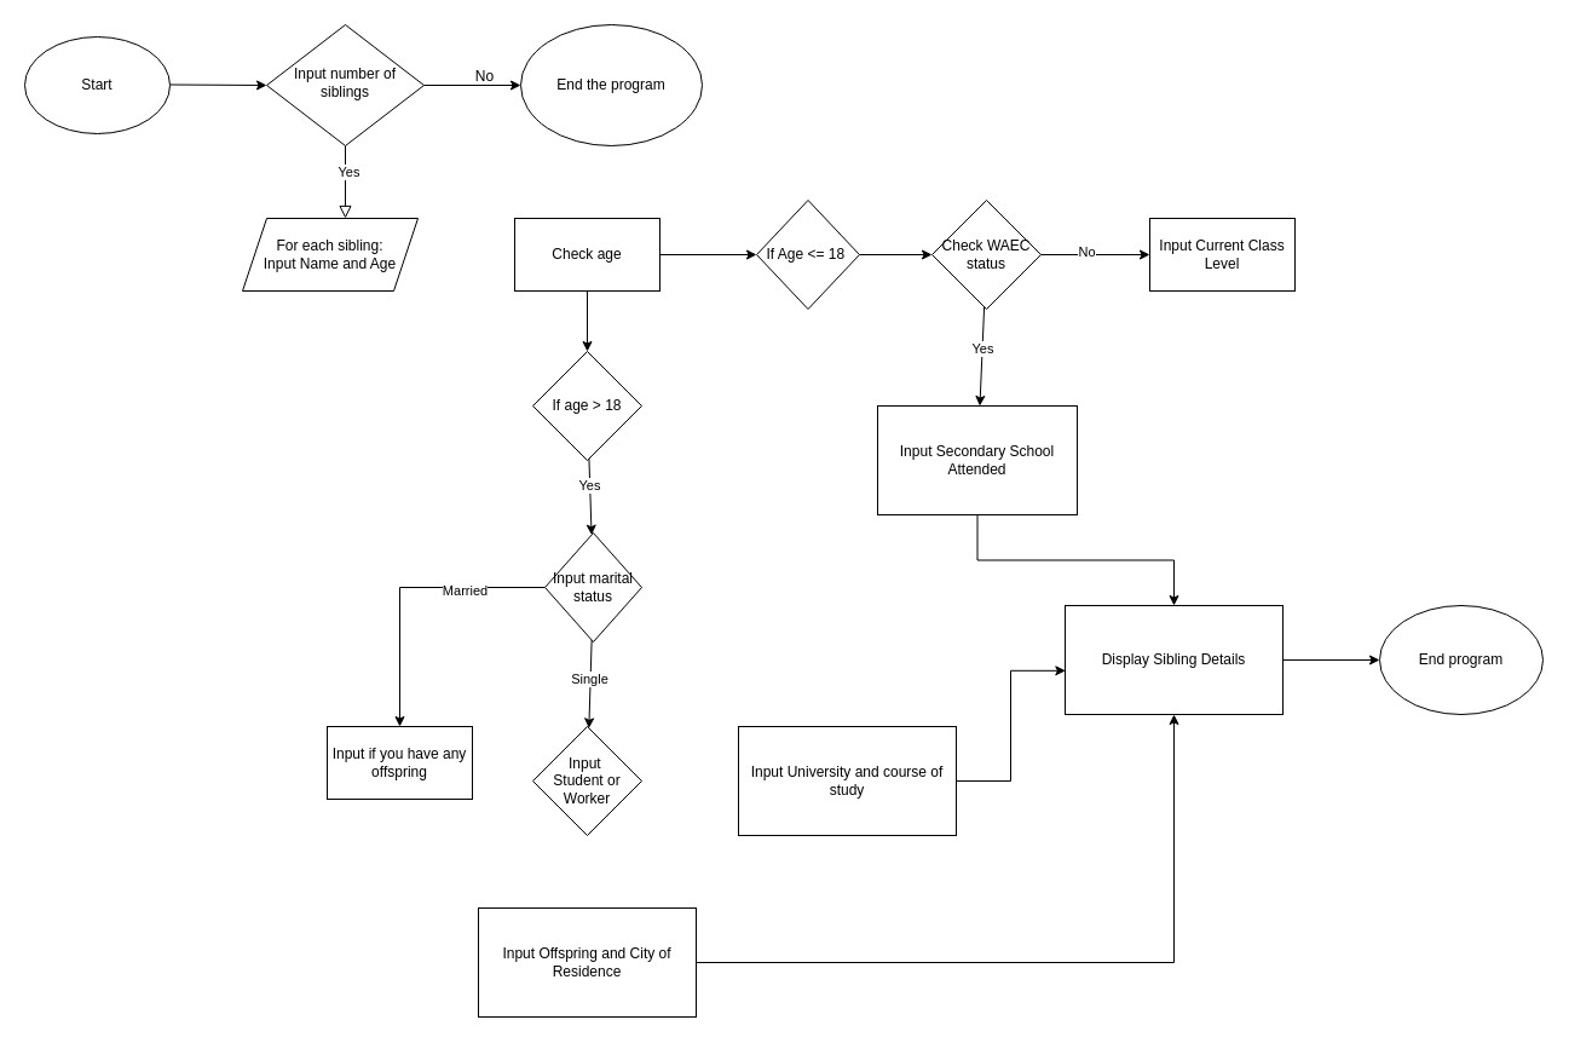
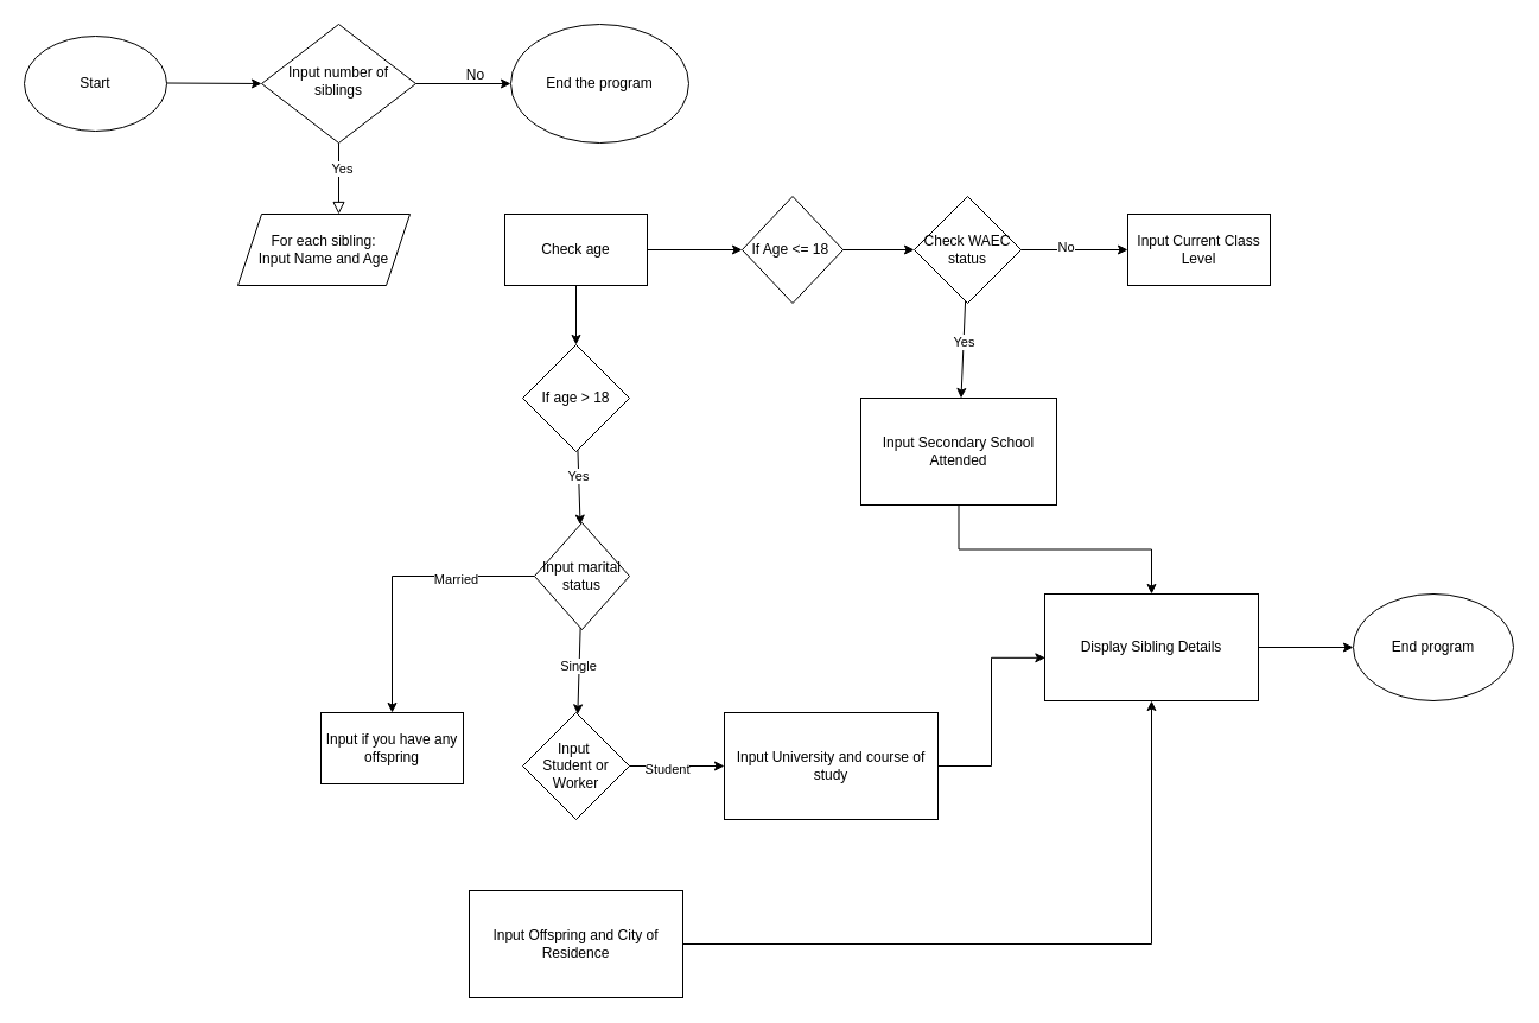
  <mxCell id="0" />
  <mxCell id="1" parent="0" />
  <mxCell id="2" value="" style="rounded=0;html=1;jettySize=auto;orthogonalLoop=1;fontSize=11;endArrow=block;endFill=0;endSize=8;strokeWidth=1;shadow=0;labelBackgroundColor=none;" parent="1" source="4" edge="1"><mxGeometry y="20" relative="1" as="geometry"><mxPoint as="offset" /><mxPoint x="285" y="180" as="targetPoint" /></mxGeometry></mxCell>
  <mxCell id="3" value="Yes" style="edgeLabel;html=1;align=center;verticalAlign=middle;resizable=0;points=[];" parent="2" vertex="1" connectable="0"><mxGeometry x="-0.3" y="2" relative="1" as="geometry"><mxPoint as="offset" /></mxGeometry></mxCell>
  <mxCell id="4" value="Input number of siblings" style="rhombus;whiteSpace=wrap;html=1;shadow=0;fontFamily=Helvetica;fontSize=12;align=center;strokeWidth=1;spacing=6;spacingTop=-4;" parent="1" vertex="1"><mxGeometry x="220" y="20" width="130" height="100" as="geometry" /></mxCell>
  <mxCell id="5" value="Start" style="ellipse;whiteSpace=wrap;html=1;" parent="1" vertex="1"><mxGeometry x="20" y="30" width="120" height="80" as="geometry" /></mxCell>
  <mxCell id="6" value="" style="edgeStyle=none;orthogonalLoop=1;jettySize=auto;html=1;rounded=0;" parent="1" edge="1"><mxGeometry width="80" relative="1" as="geometry"><mxPoint x="140" y="69.5" as="sourcePoint" /><mxPoint x="220" y="70" as="targetPoint" /><Array as="points" /></mxGeometry></mxCell>
  <mxCell id="7" value="End the program" style="ellipse;whiteSpace=wrap;html=1;" parent="1" vertex="1"><mxGeometry x="430" y="20" width="150" height="100" as="geometry" /></mxCell>
  <mxCell id="8" value="" style="edgeStyle=none;rounded=0;orthogonalLoop=1;jettySize=auto;html=1;" parent="1" source="4" target="7" edge="1"><mxGeometry relative="1" as="geometry" /></mxCell>
  <mxCell id="9" value="No" style="text;html=1;align=center;verticalAlign=middle;resizable=0;points=[];autosize=1;strokeColor=none;fillColor=none;" parent="1" vertex="1"><mxGeometry x="380" y="48" width="40" height="30" as="geometry" /></mxCell>
  <mxCell id="10" value="For each sibling:&lt;br&gt;Input Name and Age" style="rounded=0;whiteSpace=wrap;html=1;shape=parallelogram;perimeter=parallelogramPerimeter;fixedSize=1;" parent="1" vertex="1"><mxGeometry x="200" y="180" width="145" height="60" as="geometry" /></mxCell>
  <mxCell id="11" value="Check age" style="rounded=0;whiteSpace=wrap;html=1;" parent="1" vertex="1"><mxGeometry x="425" y="180" width="120" height="60" as="geometry" /></mxCell>
  <mxCell id="12" value="If age &amp;gt; 18" style="rhombus;whiteSpace=wrap;html=1;" parent="1" vertex="1"><mxGeometry x="440" y="290" width="90" height="90" as="geometry" /></mxCell>
  <mxCell id="13" value="" style="edgeStyle=none;rounded=0;orthogonalLoop=1;jettySize=auto;html=1;" parent="1" source="11" target="12" edge="1"><mxGeometry relative="1" as="geometry" /></mxCell>
  <mxCell id="14" value="" style="edgeStyle=orthogonalEdgeStyle;rounded=0;orthogonalLoop=1;jettySize=auto;html=1;" edge="1" parent="1" source="16" target="42"><mxGeometry relative="1" as="geometry" /></mxCell>
  <mxCell id="15" value="Married" style="edgeLabel;html=1;align=center;verticalAlign=middle;resizable=0;points=[];" vertex="1" connectable="0" parent="14"><mxGeometry x="-0.43" y="2" relative="1" as="geometry"><mxPoint as="offset" /></mxGeometry></mxCell>
  <mxCell id="16" value="Input marital status" style="rhombus;whiteSpace=wrap;html=1;" parent="1" vertex="1"><mxGeometry x="450" y="440" width="80" height="90" as="geometry" /></mxCell>
  <mxCell id="17" value="" style="edgeStyle=none;rounded=0;orthogonalLoop=1;jettySize=auto;html=1;" parent="1" source="12" target="16" edge="1"><mxGeometry relative="1" as="geometry" /></mxCell>
  <mxCell id="18" value="Yes" style="edgeLabel;html=1;align=center;verticalAlign=middle;resizable=0;points=[];" parent="17" vertex="1" connectable="0"><mxGeometry x="-0.3" y="-1" relative="1" as="geometry"><mxPoint as="offset" /></mxGeometry></mxCell>
  <mxCell id="19" value="Input&amp;nbsp;&lt;br&gt;Student or Worker" style="rhombus;whiteSpace=wrap;html=1;" parent="1" vertex="1"><mxGeometry x="440" y="600" width="90" height="90" as="geometry" /></mxCell>
  <mxCell id="20" value="" style="edgeStyle=none;rounded=0;orthogonalLoop=1;jettySize=auto;html=1;" parent="1" source="16" target="19" edge="1"><mxGeometry relative="1" as="geometry" /></mxCell>
  <mxCell id="21" value="Single" style="edgeLabel;html=1;align=center;verticalAlign=middle;resizable=0;points=[];" parent="20" vertex="1" connectable="0"><mxGeometry x="-0.119" y="-1" relative="1" as="geometry"><mxPoint as="offset" /></mxGeometry></mxCell>
  <mxCell id="22" value="Input University and course of study" style="rounded=0;whiteSpace=wrap;html=1;" parent="1" vertex="1"><mxGeometry x="610" y="600" width="180" height="90" as="geometry" /></mxCell>
+ <mxCell id="23" value="" style="edgeStyle=none;rounded=0;orthogonalLoop=1;jettySize=auto;html=1;" parent="1" source="19" target="22" edge="1"><mxGeometry relative="1" as="geometry" /></mxCell>
+ <mxCell id="24" value="Student" style="edgeLabel;html=1;align=center;verticalAlign=middle;resizable=0;points=[];" parent="23" vertex="1" connectable="0"><mxGeometry x="-0.225" y="-2" relative="1" as="geometry"><mxPoint as="offset" /></mxGeometry></mxCell>
  <mxCell id="25" style="edgeStyle=orthogonalEdgeStyle;rounded=0;orthogonalLoop=1;jettySize=auto;html=1;entryX=0.5;entryY=1;entryDx=0;entryDy=0;" parent="1" source="26" target="37" edge="1"><mxGeometry relative="1" as="geometry" /></mxCell>
  <mxCell id="26" value="Input Offspring and City of Residence" style="rounded=0;whiteSpace=wrap;html=1;" parent="1" vertex="1"><mxGeometry x="395" y="750" width="180" height="90" as="geometry" /></mxCell>
  <mxCell id="27" value="If Age &amp;lt;= 18&amp;nbsp;" style="rhombus;whiteSpace=wrap;html=1;" parent="1" vertex="1"><mxGeometry x="625" y="165" width="85" height="90" as="geometry" /></mxCell>
  <mxCell id="28" value="" style="edgeStyle=none;rounded=0;orthogonalLoop=1;jettySize=auto;html=1;" parent="1" source="11" target="27" edge="1"><mxGeometry relative="1" as="geometry" /></mxCell>
  <mxCell id="29" value="Check WAEC status" style="rhombus;whiteSpace=wrap;html=1;" parent="1" vertex="1"><mxGeometry x="770" y="165" width="90" height="90" as="geometry" /></mxCell>
  <mxCell id="30" value="" style="edgeStyle=none;rounded=0;orthogonalLoop=1;jettySize=auto;html=1;" parent="1" source="27" target="29" edge="1"><mxGeometry relative="1" as="geometry" /></mxCell>
  <mxCell id="31" value="" style="edgeStyle=none;rounded=0;orthogonalLoop=1;jettySize=auto;html=1;" parent="1" source="29" target="36" edge="1"><mxGeometry relative="1" as="geometry"><mxPoint x="950" y="210" as="targetPoint" /></mxGeometry></mxCell>
  <mxCell id="32" value="No" style="edgeLabel;html=1;align=center;verticalAlign=middle;resizable=0;points=[];" parent="31" vertex="1" connectable="0"><mxGeometry x="-0.188" y="3" relative="1" as="geometry"><mxPoint as="offset" /></mxGeometry></mxCell>
  <mxCell id="33" value="Input Secondary School Attended" style="rounded=0;whiteSpace=wrap;html=1;" parent="1" vertex="1"><mxGeometry x="725" y="335" width="165" height="90" as="geometry" /></mxCell>
  <mxCell id="34" value="" style="edgeStyle=none;rounded=0;orthogonalLoop=1;jettySize=auto;html=1;" parent="1" source="29" target="33" edge="1"><mxGeometry relative="1" as="geometry" /></mxCell>
  <mxCell id="35" value="Yes" style="edgeLabel;html=1;align=center;verticalAlign=middle;resizable=0;points=[];" parent="34" vertex="1" connectable="0"><mxGeometry x="-0.175" relative="1" as="geometry"><mxPoint as="offset" /></mxGeometry></mxCell>
  <mxCell id="36" value="Input Current Class Level" style="rounded=0;whiteSpace=wrap;html=1;" parent="1" vertex="1"><mxGeometry x="950" y="180" width="120" height="60" as="geometry" /></mxCell>
  <mxCell id="37" value="&amp;nbsp;Display Sibling Details&amp;nbsp;" style="rounded=0;whiteSpace=wrap;html=1;" parent="1" vertex="1"><mxGeometry x="880" y="500" width="180" height="90" as="geometry" /></mxCell>
  <mxCell id="38" value="" style="edgeStyle=orthogonalEdgeStyle;rounded=0;orthogonalLoop=1;jettySize=auto;html=1;" parent="1" source="33" target="37" edge="1"><mxGeometry relative="1" as="geometry" /></mxCell>
  <mxCell id="39" style="edgeStyle=orthogonalEdgeStyle;rounded=0;orthogonalLoop=1;jettySize=auto;html=1;entryX=0.002;entryY=0.598;entryDx=0;entryDy=0;entryPerimeter=0;" parent="1" source="22" target="37" edge="1"><mxGeometry relative="1" as="geometry" /></mxCell>
  <mxCell id="40" value="End program" style="ellipse;whiteSpace=wrap;html=1;" parent="1" vertex="1"><mxGeometry x="1140" y="500" width="135" height="90" as="geometry" /></mxCell>
  <mxCell id="41" value="" style="edgeStyle=none;rounded=0;orthogonalLoop=1;jettySize=auto;html=1;" parent="1" source="37" target="40" edge="1"><mxGeometry relative="1" as="geometry" /></mxCell>
  <mxCell id="42" value="Input if you have any offspring" style="whiteSpace=wrap;html=1;" vertex="1" parent="1"><mxGeometry x="270" y="600" width="120" height="60" as="geometry" /></mxCell>
